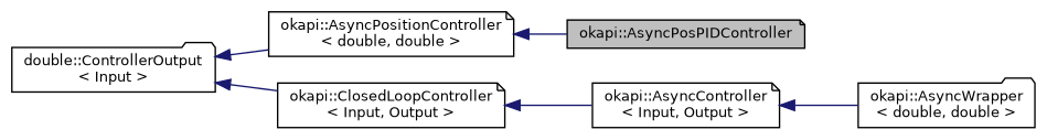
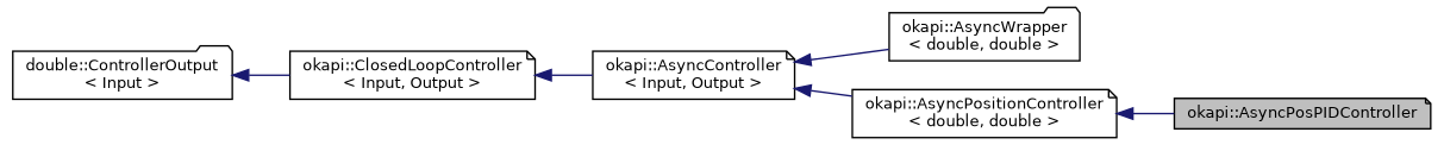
  digraph {
    rankdir=LR
    node [color=black fillcolor=white fontname=Helvetica fontsize=10 shape=note style=filled]
    edge [color=midnightblue dir=back fontname=Helvetica fontsize=10 labelfontname=Helvetica labelfontsize=10 style=solid]
    n1 [fillcolor=grey75 fontcolor=black height=0.2 label="okapi::AsyncPosPIDController" width=0.4]
    n2 [height=0.2 label="okapi::AsyncWrapper\l\< double, double \>" shape=folder width=0.4]
    n3 [height=0.2 label="okapi::AsyncController\l\< Input, Output \>" width=0.4]
    n4 [height=0.2 label="okapi::AsyncPositionController\l\< double, double \>" width=0.4]
    n5 [height=0.2 label="okapi::ClosedLoopController\l\< Input, Output \>" width=0.4]
    n6 [height=0.2 label="double::ControllerOutput\l\< Input \>" shape=folder width=0.4]
    n3 -> n2
-   n6 -> n4
+   n3 -> n4
    n4 -> n1
    n5 -> n3
    n6 -> n5
  }
